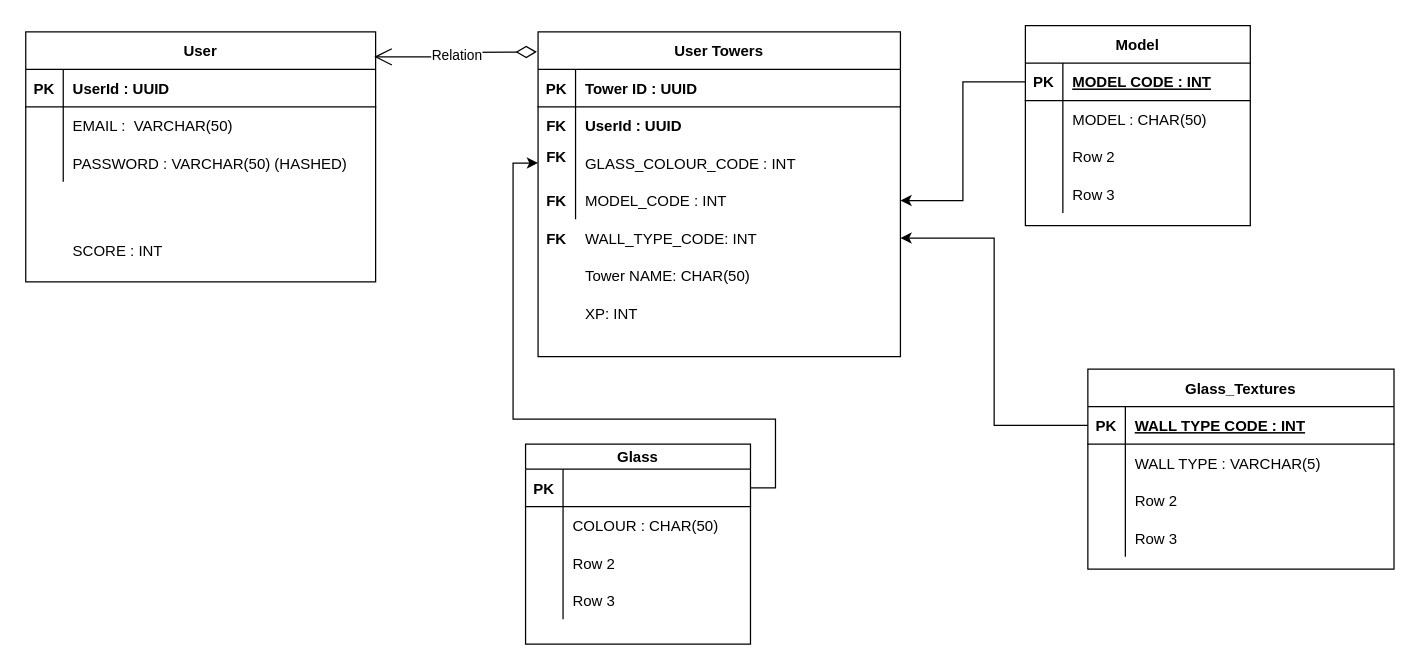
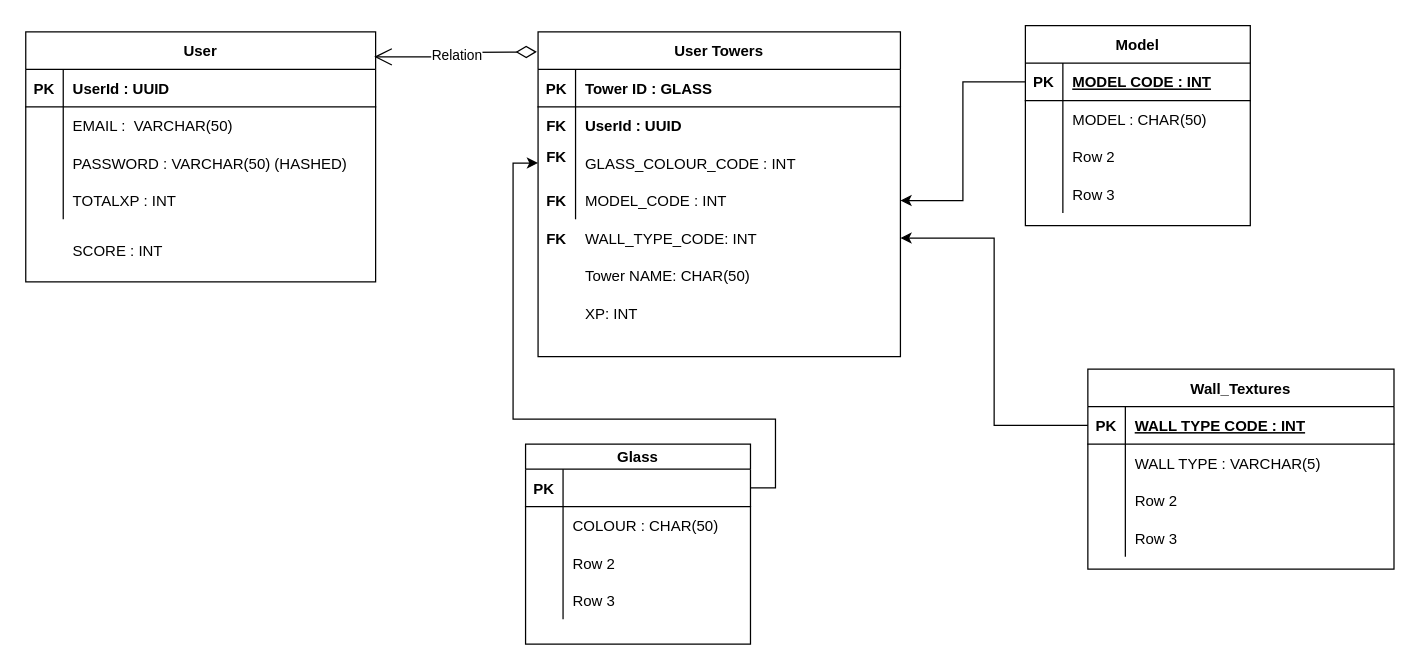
  <mxCell id="0" />
  <mxCell id="1" parent="0" />
  <mxCell id="2" value="User" style="shape=table;startSize=30;container=1;collapsible=1;childLayout=tableLayout;fixedRows=1;rowLines=0;fontStyle=1;align=center;resizeLast=1;" vertex="1" parent="1"><mxGeometry x="20" y="25" width="280" height="200" as="geometry" /></mxCell>
  <mxCell id="3" value="" style="shape=partialRectangle;collapsible=0;dropTarget=0;pointerEvents=0;fillColor=none;top=0;left=0;bottom=1;right=0;points=[[0,0.5],[1,0.5]];portConstraint=eastwest;" vertex="1" parent="2"><mxGeometry y="30" width="280" height="30" as="geometry" /></mxCell>
  <mxCell id="4" value="PK" style="shape=partialRectangle;connectable=0;fillColor=none;top=0;left=0;bottom=0;right=0;fontStyle=1;overflow=hidden;" vertex="1" parent="3"><mxGeometry width="30" height="30" as="geometry" /></mxCell>
  <mxCell id="5" value="UserId : UUID" style="shape=partialRectangle;connectable=0;fillColor=none;top=0;left=0;bottom=0;right=0;align=left;spacingLeft=6;fontStyle=1;overflow=hidden;" vertex="1" parent="3"><mxGeometry x="30" width="250" height="30" as="geometry" /></mxCell>
  <mxCell id="6" value="" style="shape=partialRectangle;collapsible=0;dropTarget=0;pointerEvents=0;fillColor=none;top=0;left=0;bottom=0;right=0;points=[[0,0.5],[1,0.5]];portConstraint=eastwest;" vertex="1" parent="2"><mxGeometry y="60" width="280" height="30" as="geometry" /></mxCell>
  <mxCell id="7" value="" style="shape=partialRectangle;connectable=0;fillColor=none;top=0;left=0;bottom=0;right=0;editable=1;overflow=hidden;" vertex="1" parent="6"><mxGeometry width="30" height="30" as="geometry" /></mxCell>
  <mxCell id="8" value="EMAIL :  VARCHAR(50)" style="shape=partialRectangle;connectable=0;fillColor=none;top=0;left=0;bottom=0;right=0;align=left;spacingLeft=6;overflow=hidden;" vertex="1" parent="6"><mxGeometry x="30" width="250" height="30" as="geometry" /></mxCell>
  <mxCell id="9" value="" style="shape=partialRectangle;collapsible=0;dropTarget=0;pointerEvents=0;fillColor=none;top=0;left=0;bottom=0;right=0;points=[[0,0.5],[1,0.5]];portConstraint=eastwest;" vertex="1" parent="2"><mxGeometry y="90" width="280" height="30" as="geometry" /></mxCell>
  <mxCell id="10" value="" style="shape=partialRectangle;connectable=0;fillColor=none;top=0;left=0;bottom=0;right=0;editable=1;overflow=hidden;" vertex="1" parent="9"><mxGeometry width="30" height="30" as="geometry" /></mxCell>
  <mxCell id="11" value="PASSWORD : VARCHAR(50) (HASHED)" style="shape=partialRectangle;connectable=0;fillColor=none;top=0;left=0;bottom=0;right=0;align=left;spacingLeft=6;overflow=hidden;" vertex="1" parent="9"><mxGeometry x="30" width="250" height="30" as="geometry" /></mxCell>
  <mxCell id="12" value="" style="shape=partialRectangle;collapsible=0;dropTarget=0;pointerEvents=0;fillColor=none;top=0;left=0;bottom=0;right=0;points=[[0,0.5],[1,0.5]];portConstraint=eastwest;" vertex="1" parent="2"><mxGeometry y="120" width="280" height="30" as="geometry" /></mxCell>
  <mxCell id="13" value="" style="shape=partialRectangle;connectable=0;fillColor=none;top=0;left=0;bottom=0;right=0;editable=1;overflow=hidden;" vertex="1" parent="12"><mxGeometry width="30" height="30" as="geometry" /></mxCell>
+ <mxCell id="14" value="TOTALXP : INT" style="shape=partialRectangle;connectable=0;fillColor=none;top=0;left=0;bottom=0;right=0;align=left;spacingLeft=6;overflow=hidden;" vertex="1" parent="12"><mxGeometry x="30" width="250" height="30" as="geometry" /></mxCell>
  <mxCell id="15" value="SCORE : INT" style="shape=partialRectangle;connectable=0;fillColor=none;top=0;left=0;bottom=0;right=0;align=left;spacingLeft=6;overflow=hidden;" vertex="1" parent="1"><mxGeometry x="50" y="185" width="250" height="30" as="geometry" /></mxCell>
  <mxCell id="16" value="User Towers" style="shape=table;startSize=30;container=1;collapsible=1;childLayout=tableLayout;fixedRows=1;rowLines=0;fontStyle=1;align=center;resizeLast=1;" vertex="1" parent="1"><mxGeometry x="430" y="25" width="290" height="260" as="geometry" /></mxCell>
  <mxCell id="17" value="" style="shape=partialRectangle;collapsible=0;dropTarget=0;pointerEvents=0;fillColor=none;top=0;left=0;bottom=1;right=0;points=[[0,0.5],[1,0.5]];portConstraint=eastwest;" vertex="1" parent="16"><mxGeometry y="30" width="290" height="30" as="geometry" /></mxCell>
  <mxCell id="18" value="PK" style="shape=partialRectangle;connectable=0;fillColor=none;top=0;left=0;bottom=0;right=0;fontStyle=1;overflow=hidden;" vertex="1" parent="17"><mxGeometry width="30" height="30" as="geometry" /></mxCell>
- <mxCell id="19" value="Tower ID : UUID" style="shape=partialRectangle;connectable=0;fillColor=none;top=0;left=0;bottom=0;right=0;align=left;spacingLeft=6;fontStyle=1;overflow=hidden;" vertex="1" parent="17"><mxGeometry x="30" width="260" height="30" as="geometry" /></mxCell>
+ <mxCell id="19" value="Tower ID : GLASS" style="shape=partialRectangle;connectable=0;fillColor=none;top=0;left=0;bottom=0;right=0;align=left;spacingLeft=6;fontStyle=1;overflow=hidden;" vertex="1" parent="17"><mxGeometry x="30" width="260" height="30" as="geometry" /></mxCell>
  <mxCell id="20" value="" style="shape=partialRectangle;collapsible=0;dropTarget=0;pointerEvents=0;fillColor=none;top=0;left=0;bottom=0;right=0;points=[[0,0.5],[1,0.5]];portConstraint=eastwest;" vertex="1" parent="16"><mxGeometry y="60" width="290" height="30" as="geometry" /></mxCell>
  <mxCell id="21" value="" style="shape=partialRectangle;connectable=0;fillColor=none;top=0;left=0;bottom=0;right=0;editable=1;overflow=hidden;" vertex="1" parent="20"><mxGeometry width="30" height="30" as="geometry" /></mxCell>
  <mxCell id="22" value="" style="shape=partialRectangle;connectable=0;fillColor=none;top=0;left=0;bottom=0;right=0;align=left;spacingLeft=6;overflow=hidden;" vertex="1" parent="20"><mxGeometry x="30" width="260" height="30" as="geometry" /></mxCell>
  <mxCell id="23" value="" style="shape=partialRectangle;collapsible=0;dropTarget=0;pointerEvents=0;fillColor=none;top=0;left=0;bottom=0;right=0;points=[[0,0.5],[1,0.5]];portConstraint=eastwest;" vertex="1" parent="16"><mxGeometry y="90" width="290" height="30" as="geometry" /></mxCell>
  <mxCell id="24" value="" style="shape=partialRectangle;connectable=0;fillColor=none;top=0;left=0;bottom=0;right=0;editable=1;overflow=hidden;" vertex="1" parent="23"><mxGeometry width="30" height="30" as="geometry" /></mxCell>
  <mxCell id="25" value="GLASS_COLOUR_CODE : INT " style="shape=partialRectangle;connectable=0;fillColor=none;top=0;left=0;bottom=0;right=0;align=left;spacingLeft=6;overflow=hidden;" vertex="1" parent="23"><mxGeometry x="30" width="260" height="30" as="geometry" /></mxCell>
  <mxCell id="26" value="" style="shape=partialRectangle;collapsible=0;dropTarget=0;pointerEvents=0;fillColor=none;top=0;left=0;bottom=0;right=0;points=[[0,0.5],[1,0.5]];portConstraint=eastwest;" vertex="1" parent="16"><mxGeometry y="120" width="290" height="30" as="geometry" /></mxCell>
  <mxCell id="27" value="" style="shape=partialRectangle;connectable=0;fillColor=none;top=0;left=0;bottom=0;right=0;editable=1;overflow=hidden;" vertex="1" parent="26"><mxGeometry width="30" height="30" as="geometry" /></mxCell>
  <mxCell id="28" value="" style="shape=partialRectangle;connectable=0;fillColor=none;top=0;left=0;bottom=0;right=0;align=left;spacingLeft=6;overflow=hidden;" vertex="1" parent="26"><mxGeometry x="30" width="260" height="30" as="geometry" /></mxCell>
  <mxCell id="29" value="FK" style="shape=partialRectangle;connectable=0;fillColor=none;top=0;left=0;bottom=0;right=0;fontStyle=1;overflow=hidden;" vertex="1" parent="1"><mxGeometry x="430" y="85" width="30" height="30" as="geometry" /></mxCell>
  <mxCell id="30" value="UserId : UUID" style="shape=partialRectangle;connectable=0;fillColor=none;top=0;left=0;bottom=0;right=0;align=left;spacingLeft=6;fontStyle=1;overflow=hidden;" vertex="1" parent="1"><mxGeometry x="460" y="85" width="150" height="30" as="geometry" /></mxCell>
  <mxCell id="31" value="" style="shape=partialRectangle;collapsible=0;dropTarget=0;pointerEvents=0;fillColor=none;top=0;left=0;bottom=0;right=0;points=[[0,0.5],[1,0.5]];portConstraint=eastwest;" vertex="1" parent="1"><mxGeometry x="460" y="175" width="240" height="30" as="geometry" /></mxCell>
  <mxCell id="32" value="" style="shape=partialRectangle;connectable=0;fillColor=none;top=0;left=0;bottom=0;right=0;editable=1;overflow=hidden;" vertex="1" parent="31"><mxGeometry width="24.828" height="30" as="geometry" /></mxCell>
  <mxCell id="33" value="" style="shape=partialRectangle;collapsible=0;dropTarget=0;pointerEvents=0;fillColor=none;top=0;left=0;bottom=0;right=0;points=[[0,0.5],[1,0.5]];portConstraint=eastwest;" vertex="1" parent="1"><mxGeometry x="430" y="175" width="290" height="30" as="geometry" /></mxCell>
  <mxCell id="34" value="" style="shape=partialRectangle;connectable=0;fillColor=none;top=0;left=0;bottom=0;right=0;editable=1;overflow=hidden;" vertex="1" parent="33"><mxGeometry width="30" height="30" as="geometry" /></mxCell>
  <mxCell id="35" value="WALL_TYPE_CODE: INT " style="shape=partialRectangle;connectable=0;fillColor=none;top=0;left=0;bottom=0;right=0;align=left;spacingLeft=6;overflow=hidden;" vertex="1" parent="33"><mxGeometry x="30" width="260" height="30" as="geometry" /></mxCell>
  <mxCell id="36" value="Relation" style="endArrow=open;html=1;endSize=12;startArrow=diamondThin;startSize=14;startFill=0;edgeStyle=orthogonalEdgeStyle;entryX=0.996;entryY=0.1;entryDx=0;entryDy=0;entryPerimeter=0;" edge="1" parent="1" target="2"><mxGeometry relative="1" as="geometry"><mxPoint x="429" y="41" as="sourcePoint" /><mxPoint x="340" y="85" as="targetPoint" /></mxGeometry></mxCell>
  <mxCell id="37" value="Glass" style="shape=table;startSize=20;container=1;collapsible=1;childLayout=tableLayout;fixedRows=1;rowLines=0;fontStyle=1;align=center;resizeLast=1;" vertex="1" parent="1"><mxGeometry x="420" y="355" width="180" height="160" as="geometry" /></mxCell>
  <mxCell id="38" value="" style="shape=partialRectangle;collapsible=0;dropTarget=0;pointerEvents=0;fillColor=none;top=0;left=0;bottom=1;right=0;points=[[0,0.5],[1,0.5]];portConstraint=eastwest;" vertex="1" parent="37"><mxGeometry y="20" width="180" height="30" as="geometry" /></mxCell>
  <mxCell id="39" value="PK" style="shape=partialRectangle;connectable=0;fillColor=none;top=0;left=0;bottom=0;right=0;fontStyle=1;overflow=hidden;" vertex="1" parent="38"><mxGeometry width="30" height="30" as="geometry" /></mxCell>
  <mxCell id="40" value="" style="shape=partialRectangle;collapsible=0;dropTarget=0;pointerEvents=0;fillColor=none;top=0;left=0;bottom=0;right=0;points=[[0,0.5],[1,0.5]];portConstraint=eastwest;" vertex="1" parent="37"><mxGeometry y="50" width="180" height="30" as="geometry" /></mxCell>
  <mxCell id="41" value="" style="shape=partialRectangle;connectable=0;fillColor=none;top=0;left=0;bottom=0;right=0;editable=1;overflow=hidden;" vertex="1" parent="40"><mxGeometry width="30" height="30" as="geometry" /></mxCell>
  <mxCell id="42" value="COLOUR : CHAR(50)" style="shape=partialRectangle;connectable=0;fillColor=none;top=0;left=0;bottom=0;right=0;align=left;spacingLeft=6;overflow=hidden;" vertex="1" parent="40"><mxGeometry x="30" width="150" height="30" as="geometry" /></mxCell>
  <mxCell id="43" value="" style="shape=partialRectangle;collapsible=0;dropTarget=0;pointerEvents=0;fillColor=none;top=0;left=0;bottom=0;right=0;points=[[0,0.5],[1,0.5]];portConstraint=eastwest;" vertex="1" parent="37"><mxGeometry y="80" width="180" height="30" as="geometry" /></mxCell>
  <mxCell id="44" value="" style="shape=partialRectangle;connectable=0;fillColor=none;top=0;left=0;bottom=0;right=0;editable=1;overflow=hidden;" vertex="1" parent="43"><mxGeometry width="30" height="30" as="geometry" /></mxCell>
  <mxCell id="45" value="Row 2" style="shape=partialRectangle;connectable=0;fillColor=none;top=0;left=0;bottom=0;right=0;align=left;spacingLeft=6;overflow=hidden;" vertex="1" parent="43"><mxGeometry x="30" width="150" height="30" as="geometry" /></mxCell>
  <mxCell id="46" value="" style="shape=partialRectangle;collapsible=0;dropTarget=0;pointerEvents=0;fillColor=none;top=0;left=0;bottom=0;right=0;points=[[0,0.5],[1,0.5]];portConstraint=eastwest;" vertex="1" parent="37"><mxGeometry y="110" width="180" height="30" as="geometry" /></mxCell>
  <mxCell id="47" value="" style="shape=partialRectangle;connectable=0;fillColor=none;top=0;left=0;bottom=0;right=0;editable=1;overflow=hidden;" vertex="1" parent="46"><mxGeometry width="30" height="30" as="geometry" /></mxCell>
  <mxCell id="48" value="Row 3" style="shape=partialRectangle;connectable=0;fillColor=none;top=0;left=0;bottom=0;right=0;align=left;spacingLeft=6;overflow=hidden;" vertex="1" parent="46"><mxGeometry x="30" width="150" height="30" as="geometry" /></mxCell>
  <mxCell id="49" value="Model" style="shape=table;startSize=30;container=1;collapsible=1;childLayout=tableLayout;fixedRows=1;rowLines=0;fontStyle=1;align=center;resizeLast=1;" vertex="1" parent="1"><mxGeometry x="820" y="20" width="180" height="160" as="geometry" /></mxCell>
  <mxCell id="50" value="" style="shape=partialRectangle;collapsible=0;dropTarget=0;pointerEvents=0;fillColor=none;top=0;left=0;bottom=1;right=0;points=[[0,0.5],[1,0.5]];portConstraint=eastwest;" vertex="1" parent="49"><mxGeometry y="30" width="180" height="30" as="geometry" /></mxCell>
  <mxCell id="51" value="PK" style="shape=partialRectangle;connectable=0;fillColor=none;top=0;left=0;bottom=0;right=0;fontStyle=1;overflow=hidden;" vertex="1" parent="50"><mxGeometry width="30" height="30" as="geometry" /></mxCell>
  <mxCell id="52" value="MODEL CODE : INT" style="shape=partialRectangle;connectable=0;fillColor=none;top=0;left=0;bottom=0;right=0;align=left;spacingLeft=6;fontStyle=5;overflow=hidden;" vertex="1" parent="50"><mxGeometry x="30" width="150" height="30" as="geometry" /></mxCell>
  <mxCell id="53" value="" style="shape=partialRectangle;collapsible=0;dropTarget=0;pointerEvents=0;fillColor=none;top=0;left=0;bottom=0;right=0;points=[[0,0.5],[1,0.5]];portConstraint=eastwest;" vertex="1" parent="49"><mxGeometry y="60" width="180" height="30" as="geometry" /></mxCell>
  <mxCell id="54" value="" style="shape=partialRectangle;connectable=0;fillColor=none;top=0;left=0;bottom=0;right=0;editable=1;overflow=hidden;" vertex="1" parent="53"><mxGeometry width="30" height="30" as="geometry" /></mxCell>
  <mxCell id="55" value="MODEL : CHAR(50)" style="shape=partialRectangle;connectable=0;fillColor=none;top=0;left=0;bottom=0;right=0;align=left;spacingLeft=6;overflow=hidden;" vertex="1" parent="53"><mxGeometry x="30" width="150" height="30" as="geometry" /></mxCell>
  <mxCell id="56" value="" style="shape=partialRectangle;collapsible=0;dropTarget=0;pointerEvents=0;fillColor=none;top=0;left=0;bottom=0;right=0;points=[[0,0.5],[1,0.5]];portConstraint=eastwest;" vertex="1" parent="49"><mxGeometry y="90" width="180" height="30" as="geometry" /></mxCell>
  <mxCell id="57" value="" style="shape=partialRectangle;connectable=0;fillColor=none;top=0;left=0;bottom=0;right=0;editable=1;overflow=hidden;" vertex="1" parent="56"><mxGeometry width="30" height="30" as="geometry" /></mxCell>
  <mxCell id="58" value="Row 2" style="shape=partialRectangle;connectable=0;fillColor=none;top=0;left=0;bottom=0;right=0;align=left;spacingLeft=6;overflow=hidden;" vertex="1" parent="56"><mxGeometry x="30" width="150" height="30" as="geometry" /></mxCell>
  <mxCell id="59" value="" style="shape=partialRectangle;collapsible=0;dropTarget=0;pointerEvents=0;fillColor=none;top=0;left=0;bottom=0;right=0;points=[[0,0.5],[1,0.5]];portConstraint=eastwest;" vertex="1" parent="49"><mxGeometry y="120" width="180" height="30" as="geometry" /></mxCell>
  <mxCell id="60" value="" style="shape=partialRectangle;connectable=0;fillColor=none;top=0;left=0;bottom=0;right=0;editable=1;overflow=hidden;" vertex="1" parent="59"><mxGeometry width="30" height="30" as="geometry" /></mxCell>
  <mxCell id="61" value="Row 3" style="shape=partialRectangle;connectable=0;fillColor=none;top=0;left=0;bottom=0;right=0;align=left;spacingLeft=6;overflow=hidden;" vertex="1" parent="59"><mxGeometry x="30" width="150" height="30" as="geometry" /></mxCell>
- <mxCell id="62" value="Glass_Textures" style="shape=table;startSize=30;container=1;collapsible=1;childLayout=tableLayout;fixedRows=1;rowLines=0;fontStyle=1;align=center;resizeLast=1;" vertex="1" parent="1"><mxGeometry x="870" y="295" width="245" height="160" as="geometry" /></mxCell>
+ <mxCell id="62" value="Wall_Textures" style="shape=table;startSize=30;container=1;collapsible=1;childLayout=tableLayout;fixedRows=1;rowLines=0;fontStyle=1;align=center;resizeLast=1;" vertex="1" parent="1"><mxGeometry x="870" y="295" width="245" height="160" as="geometry" /></mxCell>
  <mxCell id="63" value="" style="shape=partialRectangle;collapsible=0;dropTarget=0;pointerEvents=0;fillColor=none;top=0;left=0;bottom=1;right=0;points=[[0,0.5],[1,0.5]];portConstraint=eastwest;" vertex="1" parent="62"><mxGeometry y="30" width="245" height="30" as="geometry" /></mxCell>
  <mxCell id="64" value="PK" style="shape=partialRectangle;connectable=0;fillColor=none;top=0;left=0;bottom=0;right=0;fontStyle=1;overflow=hidden;" vertex="1" parent="63"><mxGeometry width="30" height="30" as="geometry" /></mxCell>
  <mxCell id="65" value="WALL TYPE CODE : INT" style="shape=partialRectangle;connectable=0;fillColor=none;top=0;left=0;bottom=0;right=0;align=left;spacingLeft=6;fontStyle=5;overflow=hidden;" vertex="1" parent="63"><mxGeometry x="30" width="215" height="30" as="geometry" /></mxCell>
  <mxCell id="66" value="" style="shape=partialRectangle;collapsible=0;dropTarget=0;pointerEvents=0;fillColor=none;top=0;left=0;bottom=0;right=0;points=[[0,0.5],[1,0.5]];portConstraint=eastwest;" vertex="1" parent="62"><mxGeometry y="60" width="245" height="30" as="geometry" /></mxCell>
  <mxCell id="67" value="" style="shape=partialRectangle;connectable=0;fillColor=none;top=0;left=0;bottom=0;right=0;editable=1;overflow=hidden;" vertex="1" parent="66"><mxGeometry width="30" height="30" as="geometry" /></mxCell>
  <mxCell id="68" value="WALL TYPE : VARCHAR(5)" style="shape=partialRectangle;connectable=0;fillColor=none;top=0;left=0;bottom=0;right=0;align=left;spacingLeft=6;overflow=hidden;" vertex="1" parent="66"><mxGeometry x="30" width="215" height="30" as="geometry" /></mxCell>
  <mxCell id="69" value="" style="shape=partialRectangle;collapsible=0;dropTarget=0;pointerEvents=0;fillColor=none;top=0;left=0;bottom=0;right=0;points=[[0,0.5],[1,0.5]];portConstraint=eastwest;" vertex="1" parent="62"><mxGeometry y="90" width="245" height="30" as="geometry" /></mxCell>
  <mxCell id="70" value="" style="shape=partialRectangle;connectable=0;fillColor=none;top=0;left=0;bottom=0;right=0;editable=1;overflow=hidden;" vertex="1" parent="69"><mxGeometry width="30" height="30" as="geometry" /></mxCell>
  <mxCell id="71" value="Row 2" style="shape=partialRectangle;connectable=0;fillColor=none;top=0;left=0;bottom=0;right=0;align=left;spacingLeft=6;overflow=hidden;" vertex="1" parent="69"><mxGeometry x="30" width="215" height="30" as="geometry" /></mxCell>
  <mxCell id="72" value="" style="shape=partialRectangle;collapsible=0;dropTarget=0;pointerEvents=0;fillColor=none;top=0;left=0;bottom=0;right=0;points=[[0,0.5],[1,0.5]];portConstraint=eastwest;" vertex="1" parent="62"><mxGeometry y="120" width="245" height="30" as="geometry" /></mxCell>
  <mxCell id="73" value="" style="shape=partialRectangle;connectable=0;fillColor=none;top=0;left=0;bottom=0;right=0;editable=1;overflow=hidden;" vertex="1" parent="72"><mxGeometry width="30" height="30" as="geometry" /></mxCell>
  <mxCell id="74" value="Row 3" style="shape=partialRectangle;connectable=0;fillColor=none;top=0;left=0;bottom=0;right=0;align=left;spacingLeft=6;overflow=hidden;" vertex="1" parent="72"><mxGeometry x="30" width="215" height="30" as="geometry" /></mxCell>
  <mxCell id="75" value="MODEL_CODE : INT " style="shape=partialRectangle;connectable=0;fillColor=none;top=0;left=0;bottom=0;right=0;align=left;spacingLeft=6;overflow=hidden;" vertex="1" parent="1"><mxGeometry x="459.998" y="145" width="215.172" height="30" as="geometry" /></mxCell>
  <mxCell id="76" value="" style="shape=partialRectangle;collapsible=0;dropTarget=0;pointerEvents=0;fillColor=none;top=0;left=0;bottom=0;right=0;points=[[0,0.5],[1,0.5]];portConstraint=eastwest;" vertex="1" parent="1"><mxGeometry x="460" y="205" width="265" height="30" as="geometry" /></mxCell>
  <mxCell id="77" value="" style="shape=partialRectangle;connectable=0;fillColor=none;top=0;left=0;bottom=0;right=0;editable=1;overflow=hidden;" vertex="1" parent="76"><mxGeometry width="27.414" height="30" as="geometry" /></mxCell>
  <mxCell id="78" value="Tower NAME: CHAR(50) " style="shape=partialRectangle;connectable=0;fillColor=none;top=0;left=0;bottom=0;right=0;align=left;spacingLeft=6;overflow=hidden;" vertex="1" parent="76"><mxGeometry width="265" height="30" as="geometry" /></mxCell>
  <mxCell id="79" value="FK" style="shape=partialRectangle;connectable=0;fillColor=none;top=0;left=0;bottom=0;right=0;fontStyle=1;overflow=hidden;" vertex="1" parent="1"><mxGeometry x="430" y="110" width="30" height="30" as="geometry" /></mxCell>
  <mxCell id="80" value="FK" style="shape=partialRectangle;connectable=0;fillColor=none;top=0;left=0;bottom=0;right=0;fontStyle=1;overflow=hidden;" vertex="1" parent="1"><mxGeometry x="430" y="145" width="30" height="30" as="geometry" /></mxCell>
  <mxCell id="81" value="FK" style="shape=partialRectangle;connectable=0;fillColor=none;top=0;left=0;bottom=0;right=0;fontStyle=1;overflow=hidden;" vertex="1" parent="1"><mxGeometry x="430" y="175" width="30" height="30" as="geometry" /></mxCell>
  <mxCell id="82" value="XP: INT " style="shape=partialRectangle;connectable=0;fillColor=none;top=0;left=0;bottom=0;right=0;align=left;spacingLeft=6;overflow=hidden;" vertex="1" parent="1"><mxGeometry x="460" y="235" width="265" height="30" as="geometry" /></mxCell>
  <mxCell id="83" style="edgeStyle=orthogonalEdgeStyle;rounded=0;orthogonalLoop=1;jettySize=auto;html=1;exitX=0;exitY=0.5;exitDx=0;exitDy=0;entryX=1;entryY=0.5;entryDx=0;entryDy=0;" edge="1" parent="1" source="63" target="33"><mxGeometry relative="1" as="geometry" /></mxCell>
  <mxCell id="84" style="edgeStyle=orthogonalEdgeStyle;rounded=0;orthogonalLoop=1;jettySize=auto;html=1;" edge="1" parent="1" source="38" target="23"><mxGeometry relative="1" as="geometry"><Array as="points"><mxPoint x="620" y="390" /><mxPoint x="620" y="335" /><mxPoint x="410" y="335" /><mxPoint x="410" y="130" /></Array></mxGeometry></mxCell>
  <mxCell id="85" style="edgeStyle=orthogonalEdgeStyle;rounded=0;orthogonalLoop=1;jettySize=auto;html=1;entryX=1;entryY=0.5;entryDx=0;entryDy=0;" edge="1" parent="1" source="50" target="26"><mxGeometry relative="1" as="geometry" /></mxCell>
